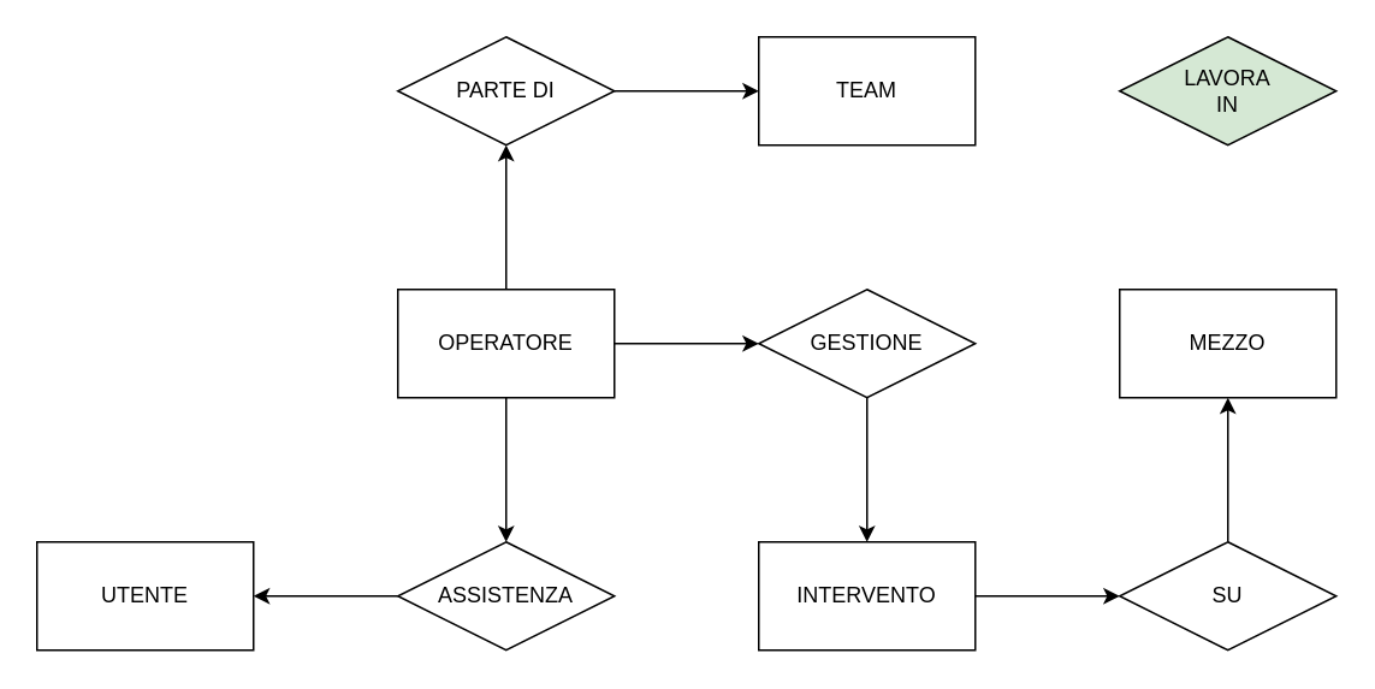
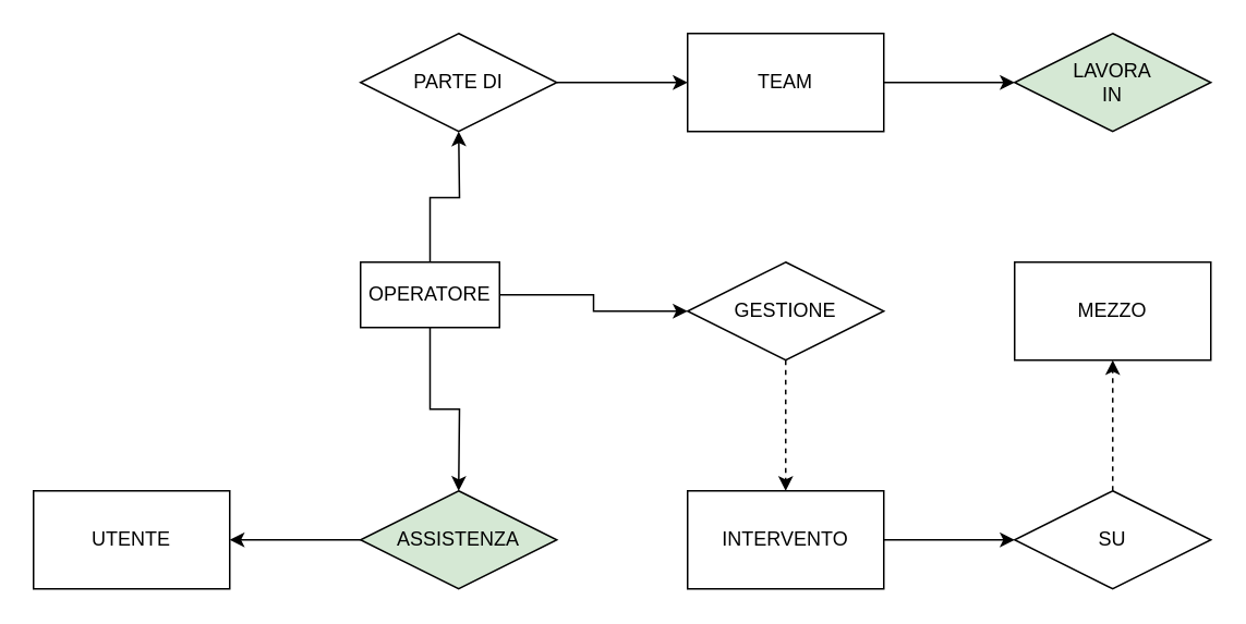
  <mxCell id="0" />
  <mxCell id="1" parent="0" />
  <mxCell id="2" style="edgeStyle=orthogonalEdgeStyle;rounded=0;orthogonalLoop=1;jettySize=auto;html=1;" parent="1" source="5" edge="1"><mxGeometry relative="1" as="geometry"><mxPoint x="280" y="80" as="targetPoint" /></mxGeometry></mxCell>
  <mxCell id="3" style="edgeStyle=orthogonalEdgeStyle;rounded=0;orthogonalLoop=1;jettySize=auto;html=1;" edge="1" parent="1" source="5" target="11"><mxGeometry relative="1" as="geometry" /></mxCell>
  <mxCell id="4" style="edgeStyle=orthogonalEdgeStyle;rounded=0;orthogonalLoop=1;jettySize=auto;html=1;" edge="1" parent="1" source="5"><mxGeometry relative="1" as="geometry"><mxPoint x="280" y="300" as="targetPoint" /></mxGeometry></mxCell>
- <mxCell id="5" value="OPERATORE" style="rounded=0;whiteSpace=wrap;html=1;" parent="1" vertex="1"><mxGeometry x="220" y="160" width="120" height="60" as="geometry" /></mxCell>
+ <mxCell id="5" value="OPERATORE" style="rounded=0;whiteSpace=wrap;html=1;" parent="1" vertex="1"><mxGeometry x="220" y="160" width="85" height="40" as="geometry" /></mxCell>
  <mxCell id="6" style="edgeStyle=orthogonalEdgeStyle;rounded=0;orthogonalLoop=1;jettySize=auto;html=1;" edge="1" parent="1" source="7" target="9"><mxGeometry relative="1" as="geometry" /></mxCell>
  <mxCell id="7" value="PARTE DI" style="rhombus;whiteSpace=wrap;html=1;" parent="1" vertex="1"><mxGeometry x="220" y="20" width="120" height="60" as="geometry" /></mxCell>
+ <mxCell id="8" style="edgeStyle=orthogonalEdgeStyle;rounded=0;orthogonalLoop=1;jettySize=auto;html=1;" edge="1" parent="1" source="9" target="12"><mxGeometry relative="1" as="geometry" /></mxCell>
  <mxCell id="9" value="TEAM" style="rounded=0;whiteSpace=wrap;html=1;" parent="1" vertex="1"><mxGeometry x="420" y="20" width="120" height="60" as="geometry" /></mxCell>
- <mxCell id="10" style="edgeStyle=orthogonalEdgeStyle;rounded=0;orthogonalLoop=1;jettySize=auto;html=1;" edge="1" parent="1" source="11" target="14"><mxGeometry relative="1" as="geometry" /></mxCell>
+ <mxCell id="10" style="edgeStyle=orthogonalEdgeStyle;rounded=0;orthogonalLoop=1;jettySize=auto;html=1;dashed=1;" edge="1" parent="1" source="11" target="14"><mxGeometry relative="1" as="geometry" /></mxCell>
  <mxCell id="11" value="GESTIONE" style="rhombus;whiteSpace=wrap;html=1;" parent="1" vertex="1"><mxGeometry x="420" y="160" width="120" height="60" as="geometry" /></mxCell>
  <mxCell id="12" value="LAVORA&lt;div&gt;IN&lt;/div&gt;" style="rhombus;whiteSpace=wrap;html=1;fillColor=#d5e8d4;" parent="1" vertex="1"><mxGeometry x="620" y="20" width="120" height="60" as="geometry" /></mxCell>
  <mxCell id="13" style="edgeStyle=orthogonalEdgeStyle;rounded=0;orthogonalLoop=1;jettySize=auto;html=1;" edge="1" parent="1" source="14"><mxGeometry relative="1" as="geometry"><mxPoint x="620" y="330" as="targetPoint" /></mxGeometry></mxCell>
  <mxCell id="14" value="INTERVENTO" style="rounded=0;whiteSpace=wrap;html=1;" vertex="1" parent="1"><mxGeometry x="420" y="300" width="120" height="60" as="geometry" /></mxCell>
  <mxCell id="15" style="edgeStyle=orthogonalEdgeStyle;rounded=0;orthogonalLoop=1;jettySize=auto;html=1;" edge="1" parent="1" source="16"><mxGeometry relative="1" as="geometry"><mxPoint x="140" y="330" as="targetPoint" /></mxGeometry></mxCell>
- <mxCell id="16" value="ASSISTENZA" style="rhombus;whiteSpace=wrap;html=1;" vertex="1" parent="1"><mxGeometry x="220" y="300" width="120" height="60" as="geometry" /></mxCell>
+ <mxCell id="16" value="ASSISTENZA" style="rhombus;whiteSpace=wrap;html=1;fillColor=#d5e8d4;" vertex="1" parent="1"><mxGeometry x="220" y="300" width="120" height="60" as="geometry" /></mxCell>
  <mxCell id="17" value="UTENTE" style="rounded=0;whiteSpace=wrap;html=1;" vertex="1" parent="1"><mxGeometry x="20" y="300" width="120" height="60" as="geometry" /></mxCell>
- <mxCell id="18" style="edgeStyle=orthogonalEdgeStyle;rounded=0;orthogonalLoop=1;jettySize=auto;html=1;entryX=0.5;entryY=1;entryDx=0;entryDy=0;" edge="1" parent="1" source="19" target="20"><mxGeometry relative="1" as="geometry" /></mxCell>
+ <mxCell id="18" style="edgeStyle=orthogonalEdgeStyle;rounded=0;orthogonalLoop=1;jettySize=auto;html=1;entryX=0.5;entryY=1;entryDx=0;entryDy=0;dashed=1;" edge="1" parent="1" source="19" target="20"><mxGeometry relative="1" as="geometry" /></mxCell>
  <mxCell id="19" value="SU" style="rhombus;whiteSpace=wrap;html=1;" vertex="1" parent="1"><mxGeometry x="620" y="300" width="120" height="60" as="geometry" /></mxCell>
  <mxCell id="20" value="MEZZO" style="rounded=0;whiteSpace=wrap;html=1;" vertex="1" parent="1"><mxGeometry x="620" y="160" width="120" height="60" as="geometry" /></mxCell>
